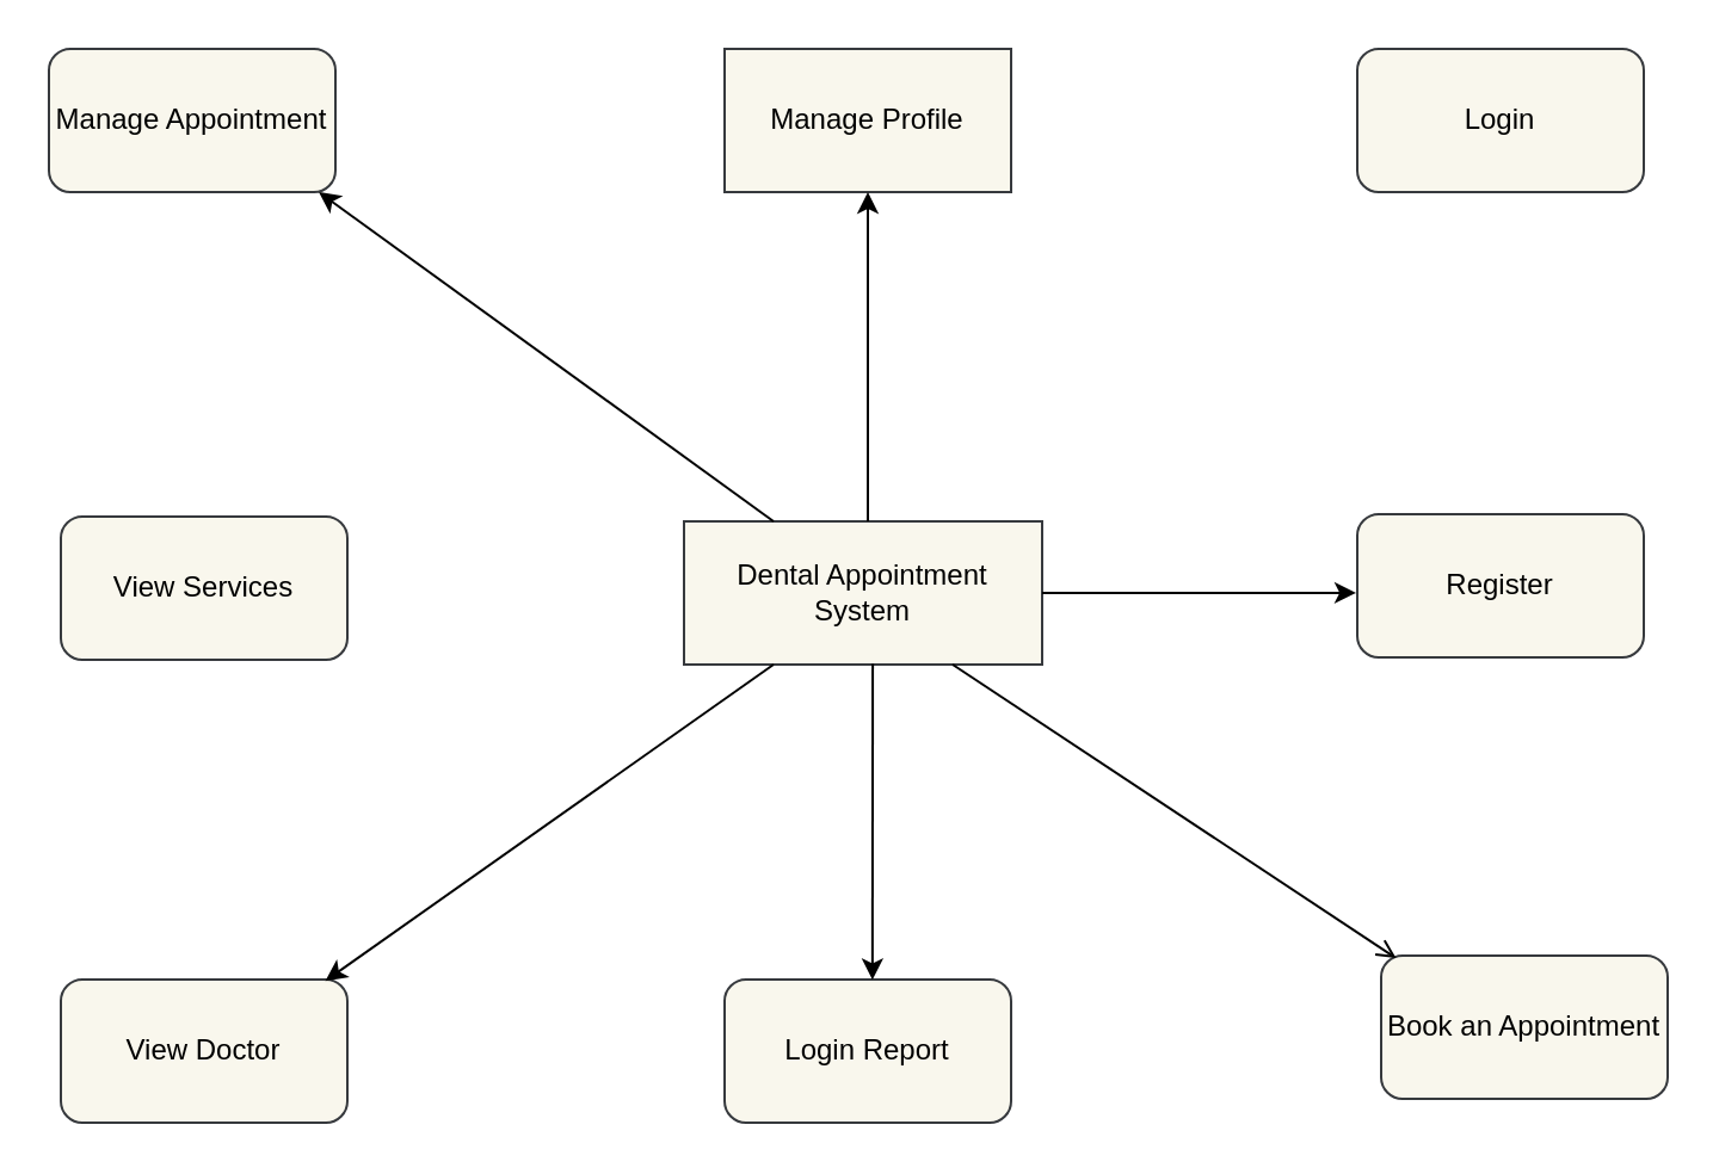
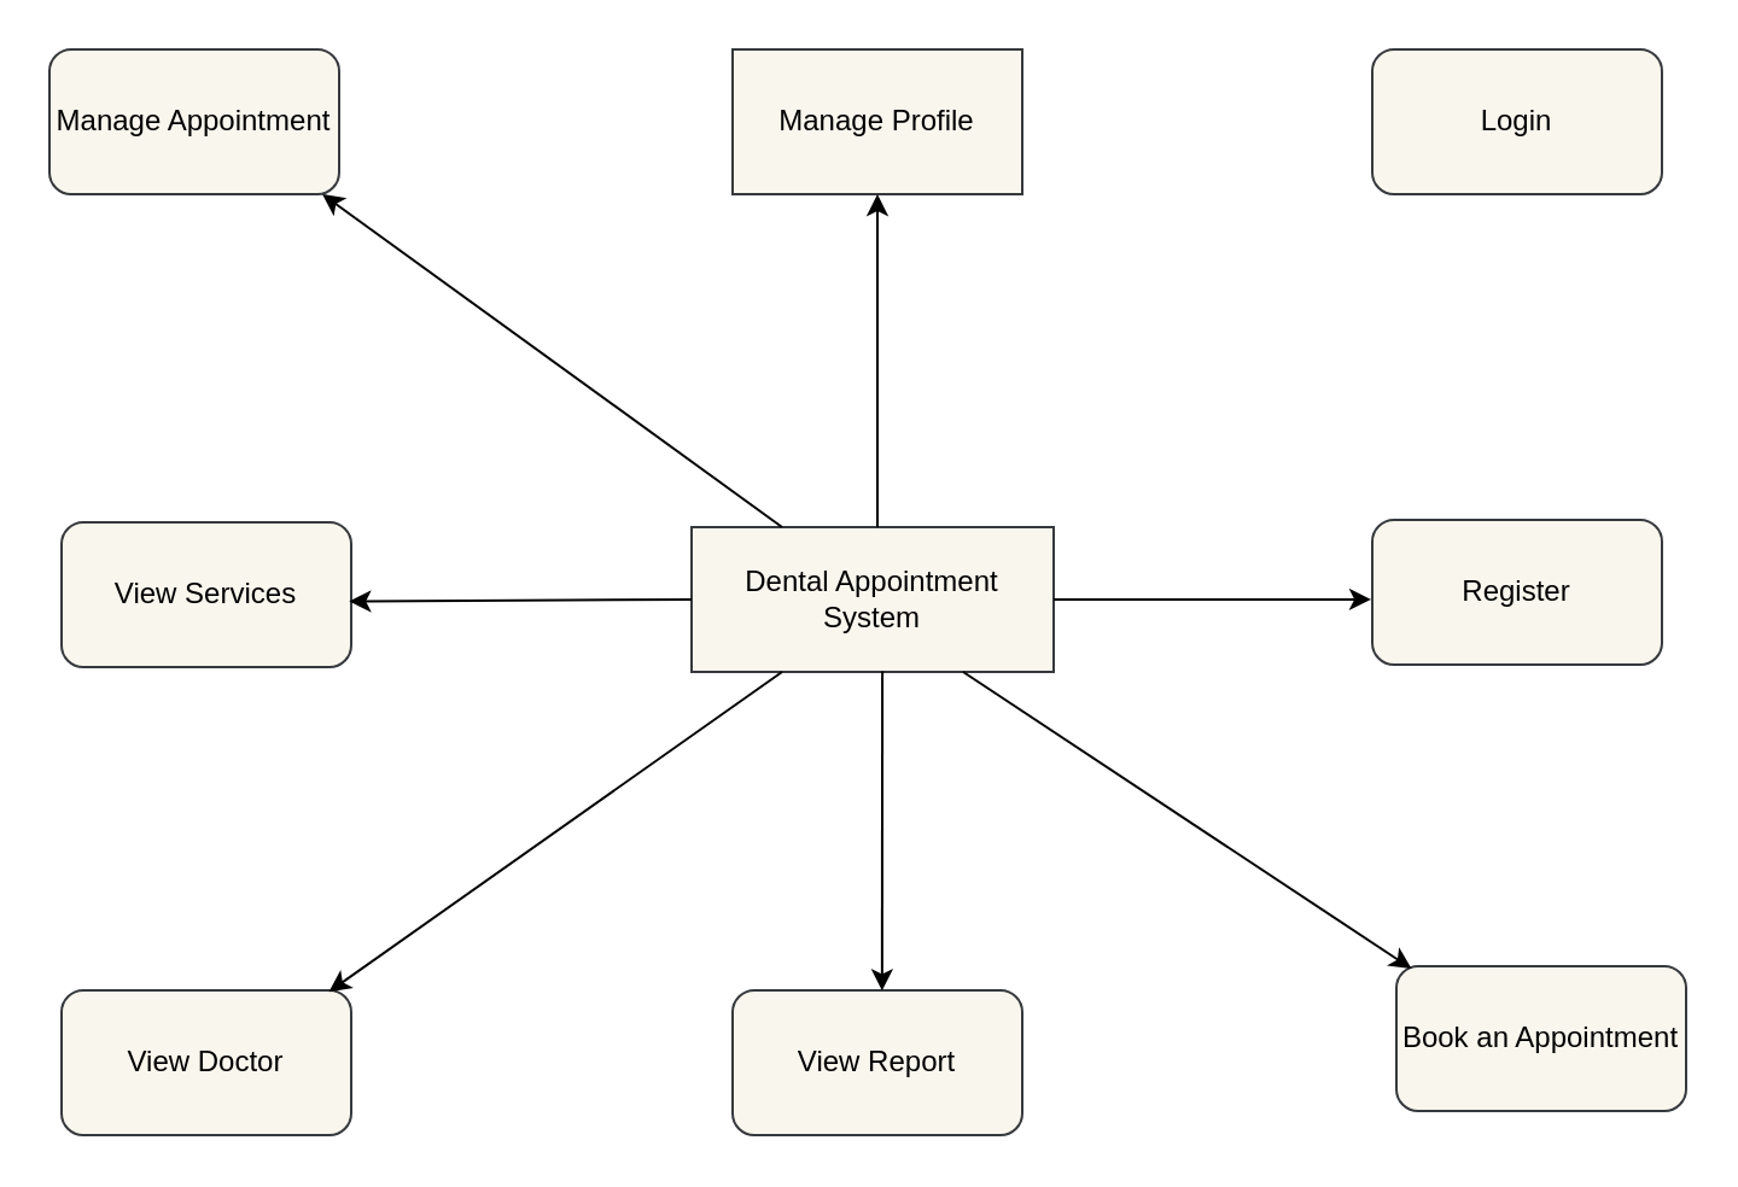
  <mxCell id="0" />
  <mxCell id="1" parent="0" />
  <mxCell id="2" value="Dental Appointment System" style="rounded=0;whiteSpace=wrap;html=1;fillColor=#f9f7ed;strokeColor=#36393d;" vertex="1" parent="1"><mxGeometry x="286" y="218" width="150" height="60" as="geometry" /></mxCell>
  <mxCell id="3" value="Login" style="rounded=1;whiteSpace=wrap;html=1;fillColor=#f9f7ed;strokeColor=#36393d;" vertex="1" parent="1"><mxGeometry x="568" y="20" width="120" height="60" as="geometry" /></mxCell>
  <mxCell id="4" value="Register" style="rounded=1;whiteSpace=wrap;html=1;fillColor=#f9f7ed;strokeColor=#36393d;" vertex="1" parent="1"><mxGeometry x="568" y="215" width="120" height="60" as="geometry" /></mxCell>
  <mxCell id="5" value="Book an Appointment" style="rounded=1;whiteSpace=wrap;html=1;fillColor=#f9f7ed;strokeColor=#36393d;" vertex="1" parent="1"><mxGeometry x="578" y="400" width="120" height="60" as="geometry" /></mxCell>
- <mxCell id="6" value="Login Report" style="rounded=1;whiteSpace=wrap;html=1;fillColor=#f9f7ed;strokeColor=#36393d;" vertex="1" parent="1"><mxGeometry x="303" y="410" width="120" height="60" as="geometry" /></mxCell>
+ <mxCell id="6" value="View Report" style="rounded=1;whiteSpace=wrap;html=1;fillColor=#f9f7ed;strokeColor=#36393d;" vertex="1" parent="1"><mxGeometry x="303" y="410" width="120" height="60" as="geometry" /></mxCell>
  <mxCell id="7" value="View Doctor" style="rounded=1;whiteSpace=wrap;html=1;fillColor=#f9f7ed;strokeColor=#36393d;" vertex="1" parent="1"><mxGeometry x="25" y="410" width="120" height="60" as="geometry" /></mxCell>
  <mxCell id="8" value="View Services" style="rounded=1;whiteSpace=wrap;html=1;fillColor=#f9f7ed;strokeColor=#36393d;" vertex="1" parent="1"><mxGeometry x="25" y="216" width="120" height="60" as="geometry" /></mxCell>
  <mxCell id="9" value="Manage Appointment" style="rounded=1;whiteSpace=wrap;html=1;fillColor=#f9f7ed;strokeColor=#36393d;" vertex="1" parent="1"><mxGeometry x="20" y="20" width="120" height="60" as="geometry" /></mxCell>
  <mxCell id="10" value="Manage Profile" style="whiteSpace=wrap;html=1;fillColor=#f9f7ed;strokeColor=#36393d;rounded=0;" vertex="1" parent="1"><mxGeometry x="303" y="20" width="120" height="60" as="geometry" /></mxCell>
  <mxCell id="11" value="" style="endArrow=classic;html=1;entryX=0.5;entryY=1;entryDx=0;entryDy=0;" edge="1" parent="1" target="10"><mxGeometry width="50" height="50" relative="1" as="geometry"><mxPoint x="363" y="218" as="sourcePoint" /><mxPoint x="418" y="160" as="targetPoint" /></mxGeometry></mxCell>
  <mxCell id="12" value="" style="endArrow=classic;html=1;exitX=0.25;exitY=0;exitDx=0;exitDy=0;entryX=0.942;entryY=1;entryDx=0;entryDy=0;entryPerimeter=0;" edge="1" parent="1" source="2" target="9"><mxGeometry width="50" height="50" relative="1" as="geometry"><mxPoint x="248" y="180" as="sourcePoint" /><mxPoint x="298" y="130" as="targetPoint" /></mxGeometry></mxCell>
  <mxCell id="13" value="" style="endArrow=classic;html=1;exitX=1;exitY=0.5;exitDx=0;exitDy=0;entryX=-0.004;entryY=0.549;entryDx=0;entryDy=0;entryPerimeter=0;" edge="1" parent="1" source="2" target="4"><mxGeometry width="50" height="50" relative="1" as="geometry"><mxPoint x="478" y="260" as="sourcePoint" /><mxPoint x="568" y="245" as="targetPoint" /></mxGeometry></mxCell>
+ <mxCell id="14" value="" style="endArrow=classic;html=1;entryX=0.993;entryY=0.546;entryDx=0;entryDy=0;exitX=0;exitY=0.5;exitDx=0;exitDy=0;entryPerimeter=0;" edge="1" parent="1" source="2" target="8"><mxGeometry width="50" height="50" relative="1" as="geometry"><mxPoint x="218" y="280" as="sourcePoint" /><mxPoint x="268" y="230" as="targetPoint" /></mxGeometry></mxCell>
  <mxCell id="15" value="" style="endArrow=classic;html=1;exitX=0.527;exitY=0.995;exitDx=0;exitDy=0;exitPerimeter=0;entryX=0.516;entryY=0.003;entryDx=0;entryDy=0;entryPerimeter=0;" edge="1" parent="1" source="2" target="6"><mxGeometry width="50" height="50" relative="1" as="geometry"><mxPoint x="348" y="380" as="sourcePoint" /><mxPoint x="398" y="330" as="targetPoint" /></mxGeometry></mxCell>
- <mxCell id="16" value="" style="endArrow=open;html=1;exitX=0.75;exitY=1;exitDx=0;exitDy=0;entryX=0.052;entryY=0.017;entryDx=0;entryDy=0;entryPerimeter=0;" edge="1" parent="1" source="2" target="5"><mxGeometry width="50" height="50" relative="1" as="geometry"><mxPoint x="368" y="280" as="sourcePoint" /><mxPoint x="438" y="320" as="targetPoint" /></mxGeometry></mxCell>
+ <mxCell id="16" value="" style="endArrow=classic;html=1;exitX=0.75;exitY=1;exitDx=0;exitDy=0;entryX=0.052;entryY=0.017;entryDx=0;entryDy=0;entryPerimeter=0;" edge="1" parent="1" source="2" target="5"><mxGeometry width="50" height="50" relative="1" as="geometry"><mxPoint x="368" y="280" as="sourcePoint" /><mxPoint x="438" y="320" as="targetPoint" /></mxGeometry></mxCell>
  <mxCell id="17" value="" style="endArrow=classic;html=1;entryX=0.923;entryY=0.01;entryDx=0;entryDy=0;entryPerimeter=0;exitX=0.25;exitY=1;exitDx=0;exitDy=0;" edge="1" parent="1" source="2" target="7"><mxGeometry width="50" height="50" relative="1" as="geometry"><mxPoint x="358" y="280" as="sourcePoint" /><mxPoint x="208" y="330" as="targetPoint" /></mxGeometry></mxCell>
